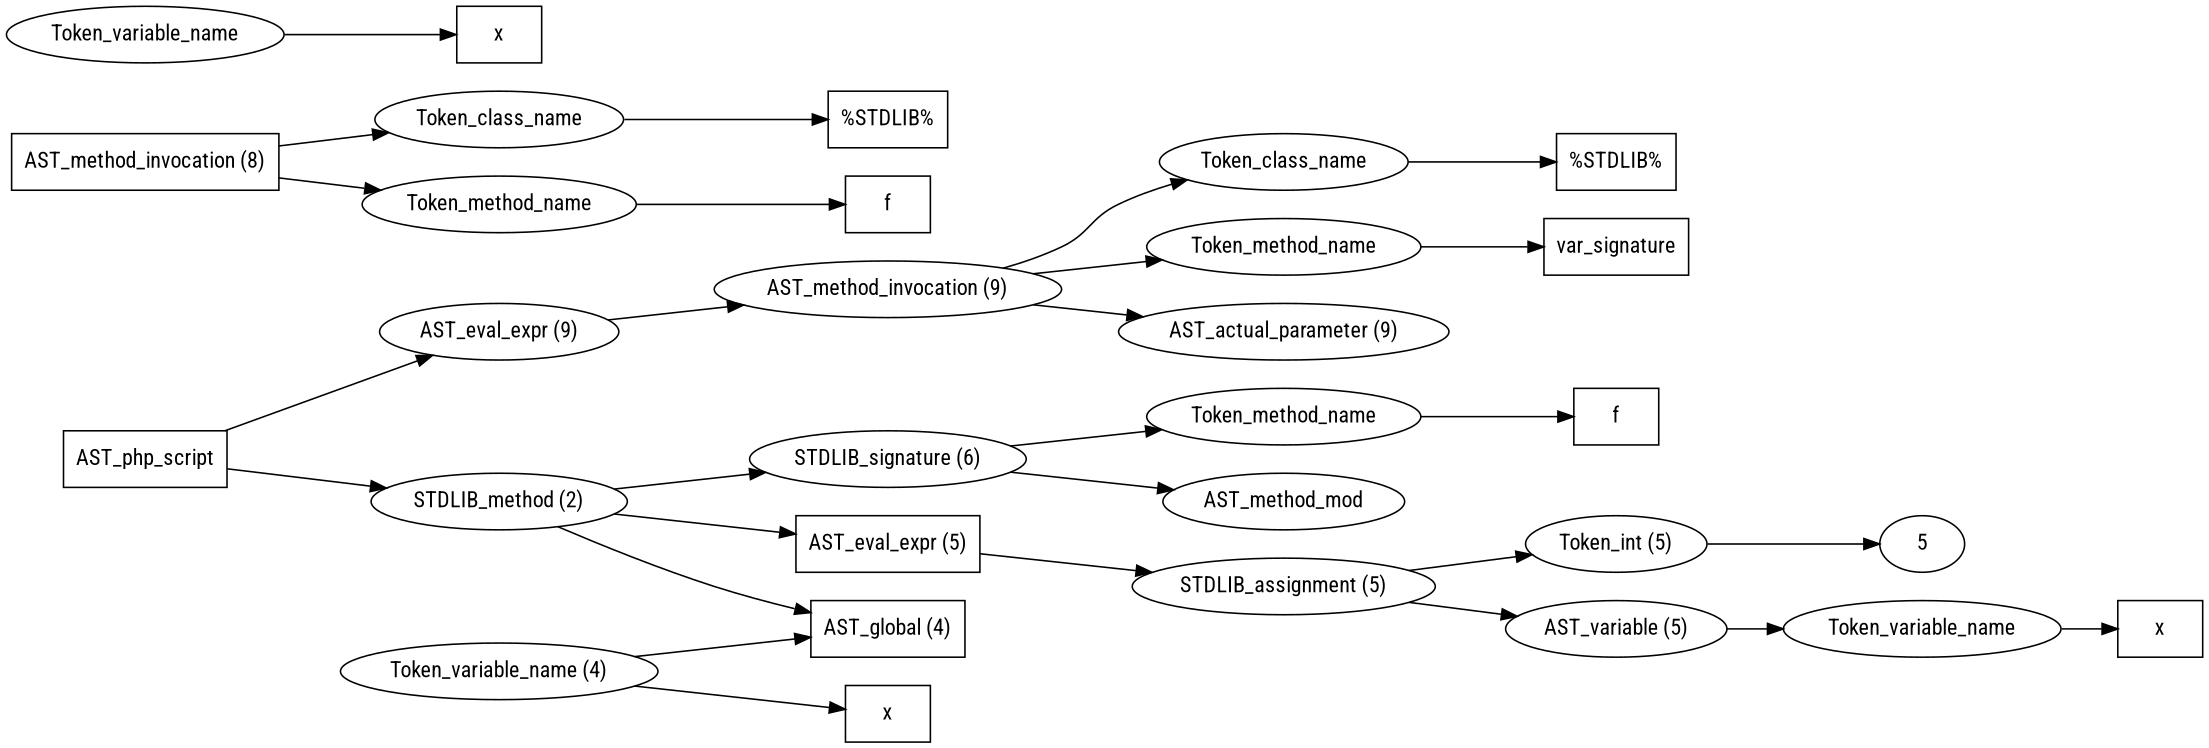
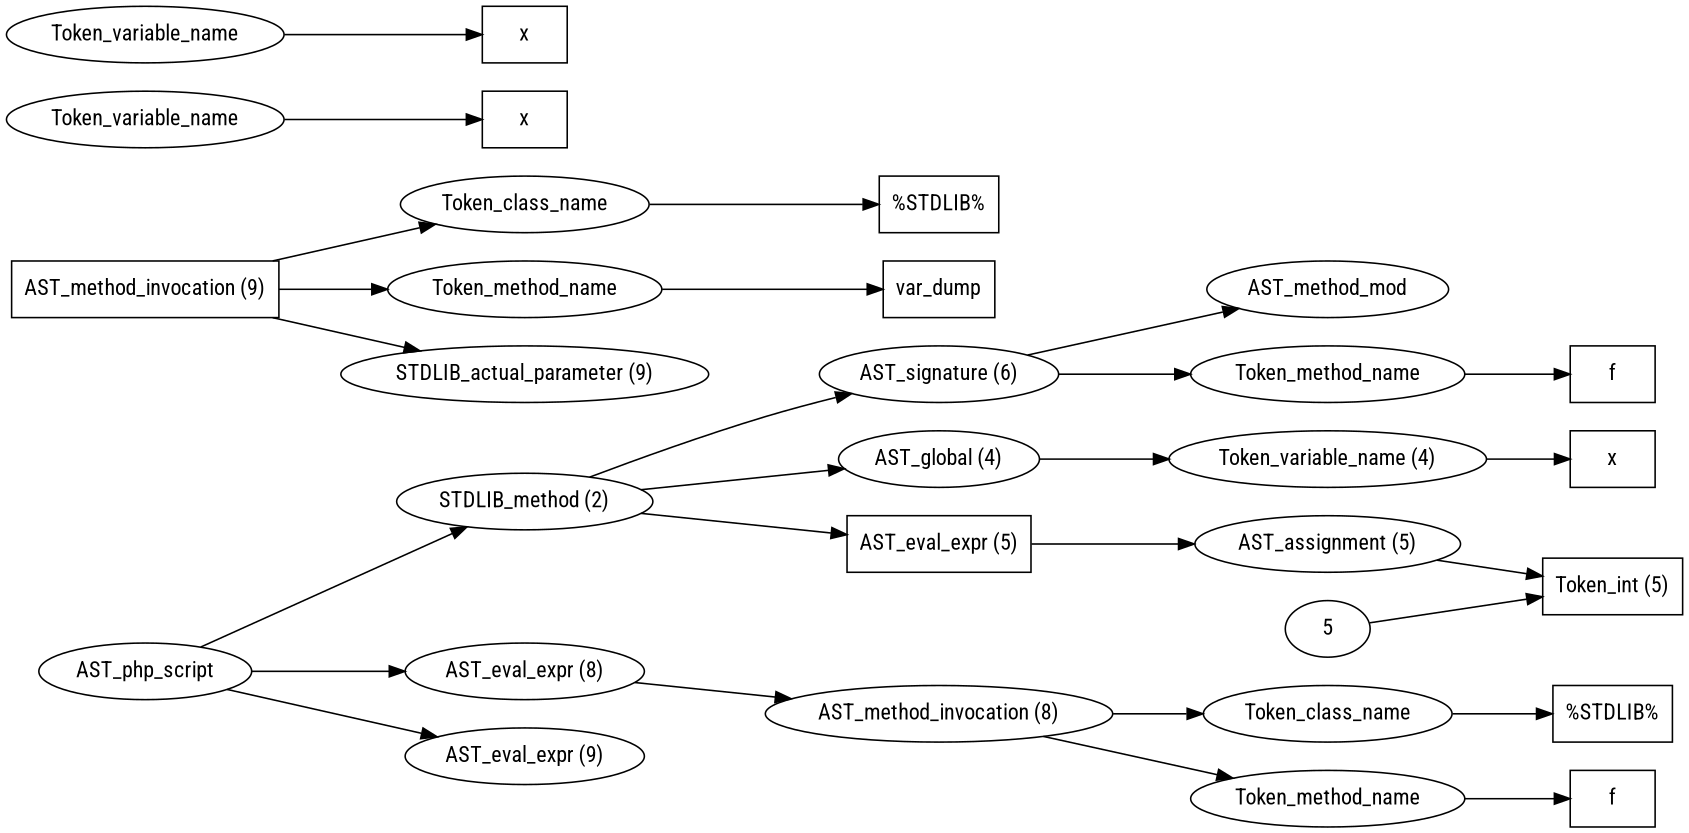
  digraph {
    fontname="Roboto Condensed"
    rankdir=LR
    node [fontname="Roboto Condensed"]
    edge [fontname="Roboto Condensed"]
-   n1 [label=AST_php_script shape=box]
+   n1 [label=AST_php_script]
    n2 [label="STDLIB_method (2)"]
+   n3 [label="AST_eval_expr (8)"]
    n4 [label="AST_eval_expr (9)"]
-   n5 [label="STDLIB_signature (6)"]
-   n6 [label="AST_global (4)" shape=box]
+   n5 [label="AST_signature (6)"]
+   n6 [label="AST_global (4)"]
    n7 [label="AST_eval_expr (5)" shape=box]
-   n8 [label="AST_method_invocation (8)" shape=box]
-   n9 [label="AST_method_invocation (9)"]
+   n8 [label="AST_method_invocation (8)"]
+   n9 [label="AST_method_invocation (9)" shape=box]
    n10 [label=AST_method_mod]
    n11 [label=Token_method_name]
    n12 [label="Token_variable_name (4)"]
-   n13 [label="STDLIB_assignment (5)"]
+   n13 [label="AST_assignment (5)"]
    n14 [label=f shape=box]
    n15 [label=x shape=box]
-   n16 [label="AST_variable (5)"]
-   n17 [label="Token_int (5)"]
+   n17 [label="Token_int (5)" shape=box]
    n18 [label=Token_variable_name]
    n19 [label=5 shape=ellipse]
    n20 [label=x shape=box]
    n21 [label=Token_class_name]
    n22 [label=Token_method_name]
    n23 [label="%STDLIB%" shape=box]
    n24 [label=f shape=box]
    n25 [label=Token_class_name]
    n26 [label=Token_method_name]
-   n27 [label="AST_actual_parameter (9)"]
+   n27 [label="STDLIB_actual_parameter (9)"]
    n28 [label="%STDLIB%" shape=box]
-   n29 [label=var_signature shape=box]
+   n29 [label=var_dump shape=box]
    n30 [label=Token_variable_name]
    n31 [label=x shape=box]
    n1 -> n2
+   n1 -> n3
    n1 -> n4
    n2 -> n5
    n2 -> n6
    n2 -> n7
-   n4 -> n9
+   n3 -> n8
    n5 -> n10
    n5 -> n11
-   n12 -> n6
+   n6 -> n12
    n7 -> n13
    n8 -> n21
    n8 -> n22
    n9 -> n25
    n9 -> n26
    n9 -> n27
    n11 -> n14
    n12 -> n15
-   n13 -> n16
    n13 -> n17
-   n16 -> n18
-   n17 -> n19
+   n19 -> n17
    n18 -> n20
    n21 -> n23
    n22 -> n24
    n25 -> n28
    n26 -> n29
    n30 -> n31
  }
